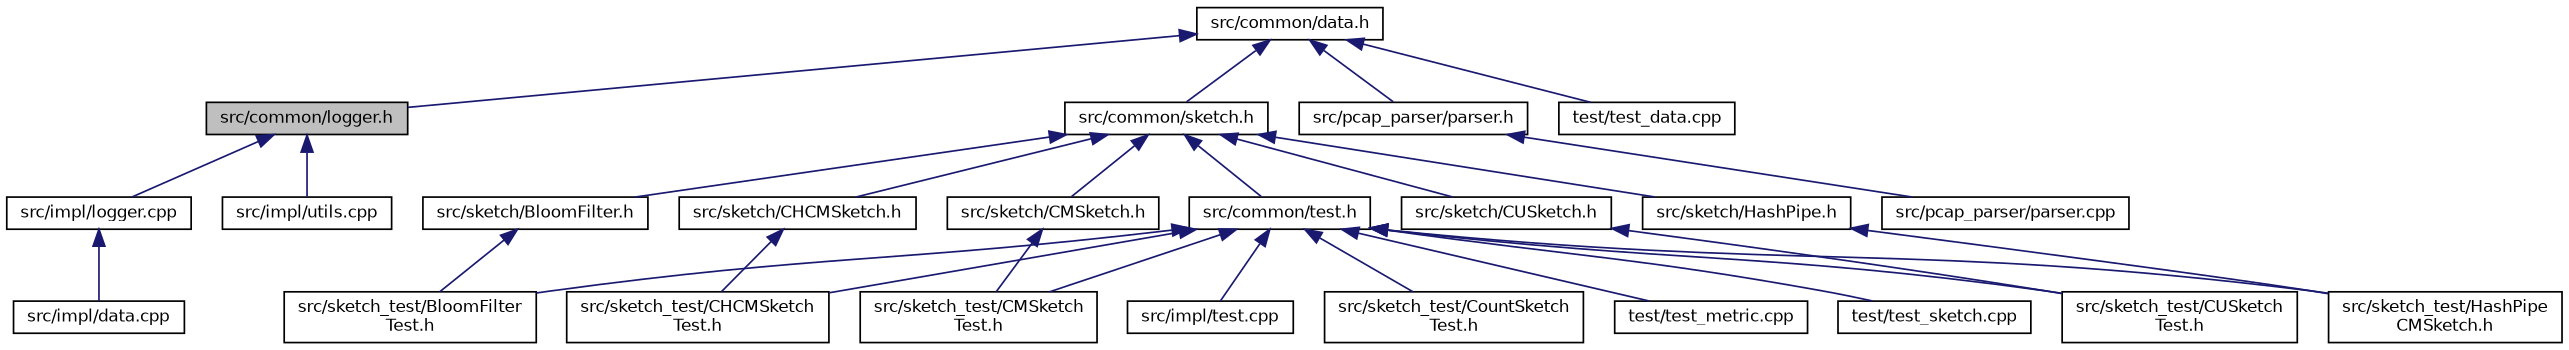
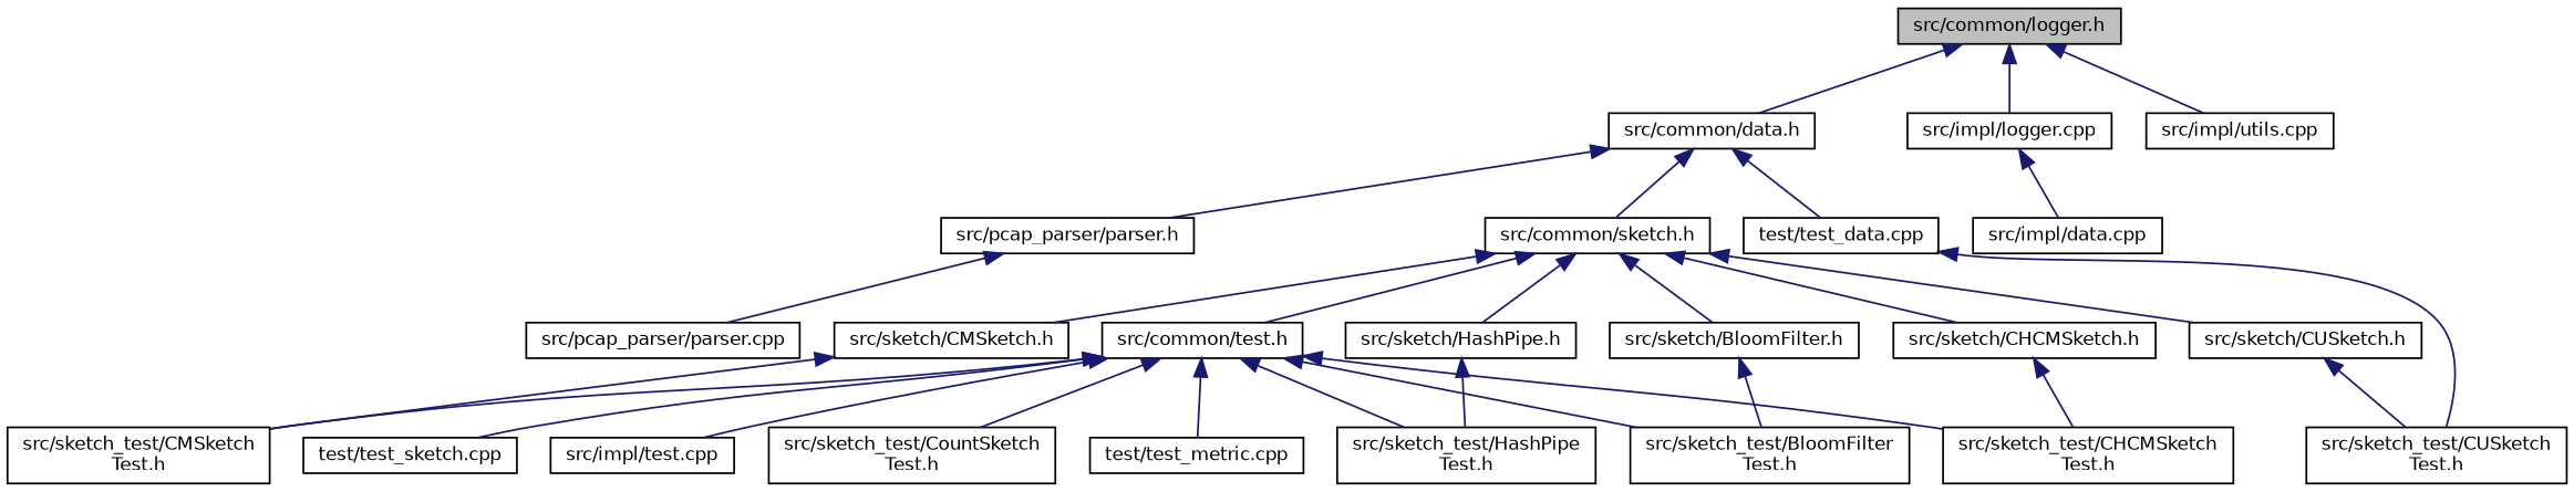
  digraph {
    node [color=black fillcolor=white fontname=Helvetica fontsize=10 shape=record style=filled]
    edge [color=midnightblue dir=back fontname=Helvetica fontsize=10 labelfontname=Helvetica labelfontsize=10 style=solid]
    n1 [fillcolor=grey75 fontcolor=black height=0.2 label="src/common/logger.h" width=0.4]
    n2 [height=0.2 label="src/common/data.h" width=0.4]
    n3 [height=0.2 label="src/impl/logger.cpp" width=0.4]
    n4 [height=0.2 label="src/impl/utils.cpp" width=0.4]
    n5 [height=0.2 label="src/common/sketch.h" width=0.4]
    n6 [height=0.2 label="src/pcap_parser/parser.h" width=0.4]
    n7 [height=0.2 label="test/test_data.cpp" width=0.4]
    n8 [height=0.2 label="src/impl/data.cpp" width=0.4]
    n9 [height=0.2 label="src/common/test.h" width=0.4]
    n10 [height=0.2 label="src/sketch/BloomFilter.h" width=0.4]
    n11 [height=0.2 label="src/sketch/CHCMSketch.h" width=0.4]
    n12 [height=0.2 label="src/sketch/CMSketch.h" width=0.4]
    n13 [height=0.2 label="src/sketch/CUSketch.h" width=0.4]
    n14 [height=0.2 label="src/sketch/HashPipe.h" width=0.4]
    n15 [height=0.2 label="src/pcap_parser/parser.cpp" width=0.4]
    n16 [height=0.2 label="src/impl/test.cpp" width=0.4]
    n17 [height=0.2 label="src/sketch_test/BloomFilter\lTest.h" width=0.4]
    n18 [height=0.2 label="src/sketch_test/CHCMSketch\lTest.h" width=0.4]
    n19 [height=0.2 label="src/sketch_test/CMSketch\lTest.h" width=0.4]
    n20 [height=0.2 label="src/sketch_test/CountSketch\lTest.h" width=0.4]
    n21 [height=0.2 label="src/sketch_test/CUSketch\lTest.h" width=0.4]
-   n22 [height=0.2 label="src/sketch_test/HashPipe\lCMSketch.h" width=0.4]
+   n22 [height=0.2 label="src/sketch_test/HashPipe\lTest.h" width=0.4]
    n23 [height=0.2 label="test/test_metric.cpp" width=0.4]
    n24 [height=0.2 label="test/test_sketch.cpp" width=0.4]
-   n2 -> n1
+   n1 -> n2
    n1 -> n3
    n1 -> n4
    n2 -> n5
    n2 -> n6
    n2 -> n7
    n3 -> n8
    n5 -> n9
    n5 -> n10
    n5 -> n11
    n5 -> n12
    n5 -> n13
    n5 -> n14
    n6 -> n15
    n9 -> n16
    n9 -> n17
    n9 -> n18
    n9 -> n19
    n9 -> n20
-   n9 -> n21
+   n7 -> n21
    n9 -> n22
    n9 -> n23
    n9 -> n24
    n10 -> n17
    n11 -> n18
    n12 -> n19
    n13 -> n21
    n14 -> n22
  }
